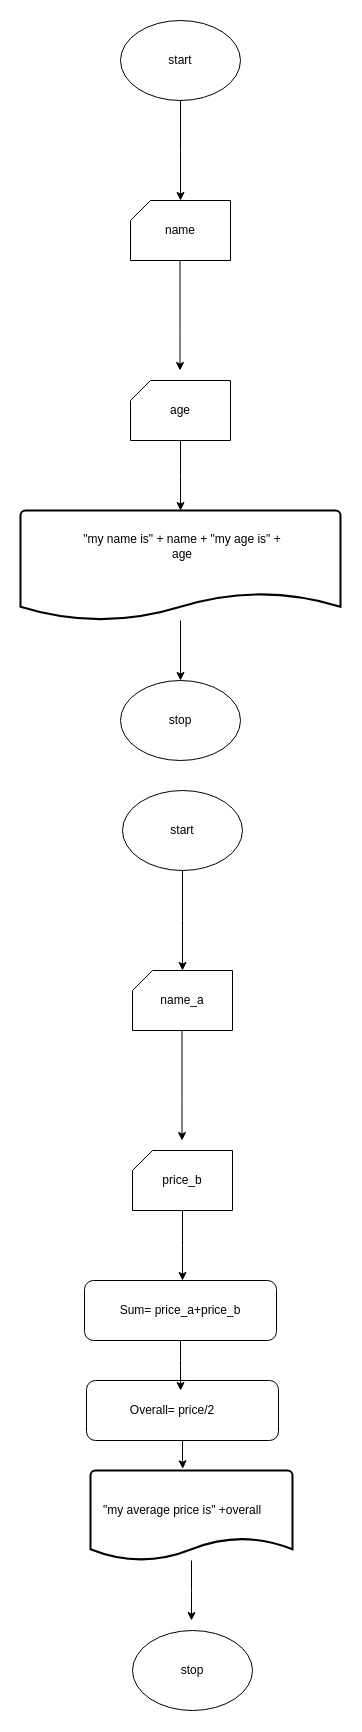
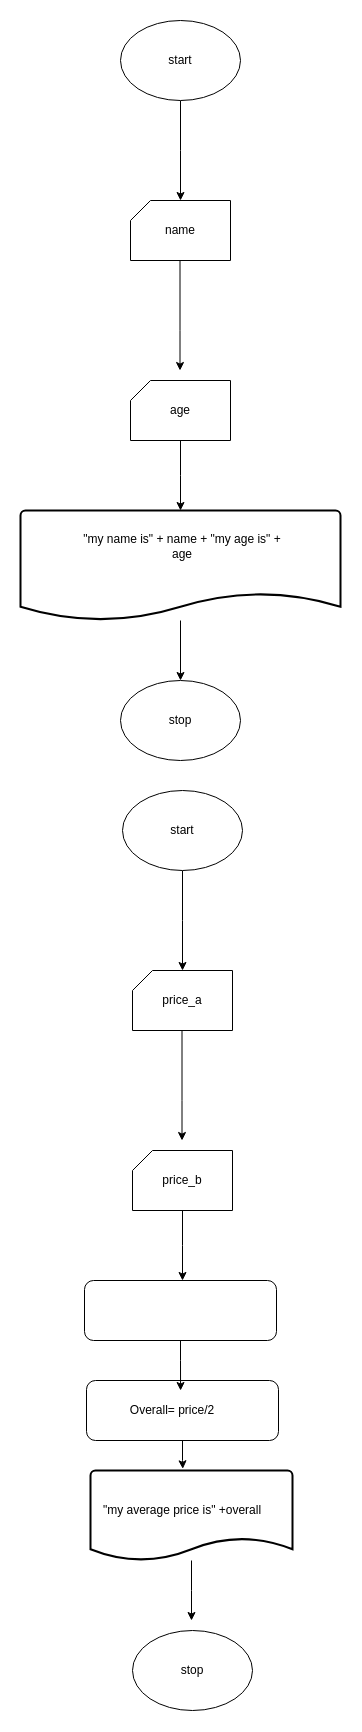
  <mxCell id="0" />
  <mxCell id="1" parent="0" />
  <mxCell id="2" style="edgeStyle=orthogonalEdgeStyle;rounded=0;orthogonalLoop=1;jettySize=auto;html=1;" parent="1" source="3" edge="1"><mxGeometry relative="1" as="geometry"><mxPoint x="180" y="200" as="targetPoint" /></mxGeometry></mxCell>
  <mxCell id="3" value="" style="ellipse;whiteSpace=wrap;html=1;" parent="1" vertex="1"><mxGeometry x="120" y="20" width="120" height="80" as="geometry" /></mxCell>
  <mxCell id="4" style="edgeStyle=orthogonalEdgeStyle;rounded=0;orthogonalLoop=1;jettySize=auto;html=1;entryX=0.5;entryY=0;entryDx=0;entryDy=0;entryPerimeter=0;" parent="1" edge="1"><mxGeometry relative="1" as="geometry"><mxPoint x="179.5" y="370" as="targetPoint" /><mxPoint x="179.5" y="250" as="sourcePoint" /><Array as="points"><mxPoint x="180" y="330" /><mxPoint x="180" y="330" /></Array></mxGeometry></mxCell>
  <mxCell id="5" value="" style="verticalLabelPosition=bottom;verticalAlign=top;html=1;shape=card;whiteSpace=wrap;size=20;arcSize=12;" parent="1" vertex="1"><mxGeometry x="130" y="200" width="100" height="60" as="geometry" /></mxCell>
  <mxCell id="6" value="name" style="text;html=1;align=center;verticalAlign=middle;whiteSpace=wrap;rounded=0;" parent="1" vertex="1"><mxGeometry x="150" y="215" width="60" height="30" as="geometry" /></mxCell>
  <mxCell id="7" style="edgeStyle=orthogonalEdgeStyle;rounded=0;orthogonalLoop=1;jettySize=auto;html=1;" parent="1" source="8" edge="1"><mxGeometry relative="1" as="geometry"><mxPoint x="180" y="510" as="targetPoint" /></mxGeometry></mxCell>
  <mxCell id="8" value="" style="verticalLabelPosition=bottom;verticalAlign=top;html=1;shape=card;whiteSpace=wrap;size=20;arcSize=12;" parent="1" vertex="1"><mxGeometry x="130" y="380" width="100" height="60" as="geometry" /></mxCell>
  <mxCell id="9" value="age" style="text;html=1;align=center;verticalAlign=middle;whiteSpace=wrap;rounded=0;" parent="1" vertex="1"><mxGeometry x="150" y="395" width="60" height="30" as="geometry" /></mxCell>
  <mxCell id="10" value="start" style="text;html=1;align=center;verticalAlign=middle;whiteSpace=wrap;rounded=0;" parent="1" vertex="1"><mxGeometry x="150" y="45" width="60" height="30" as="geometry" /></mxCell>
  <mxCell id="11" style="edgeStyle=orthogonalEdgeStyle;rounded=0;orthogonalLoop=1;jettySize=auto;html=1;" parent="1" source="12" target="14" edge="1"><mxGeometry relative="1" as="geometry" /></mxCell>
  <mxCell id="12" value="" style="strokeWidth=2;html=1;shape=mxgraph.flowchart.document2;whiteSpace=wrap;size=0.25;" parent="1" vertex="1"><mxGeometry x="20" y="510" width="320" height="110" as="geometry" /></mxCell>
  <mxCell id="13" value="&quot;my name is&quot; + name + &quot;my age is&quot; + age" style="text;html=1;align=center;verticalAlign=middle;whiteSpace=wrap;rounded=0;" parent="1" vertex="1"><mxGeometry x="72" y="531" width="220" height="30" as="geometry" /></mxCell>
  <mxCell id="14" value="" style="ellipse;whiteSpace=wrap;html=1;" parent="1" vertex="1"><mxGeometry x="120" y="680" width="120" height="80" as="geometry" /></mxCell>
  <mxCell id="15" value="stop" style="text;html=1;align=center;verticalAlign=middle;whiteSpace=wrap;rounded=0;" parent="1" vertex="1"><mxGeometry x="150" y="705" width="60" height="30" as="geometry" /></mxCell>
  <mxCell id="16" style="edgeStyle=orthogonalEdgeStyle;rounded=0;orthogonalLoop=1;jettySize=auto;html=1;" parent="1" source="17" edge="1"><mxGeometry relative="1" as="geometry"><mxPoint x="182" y="970" as="targetPoint" /></mxGeometry></mxCell>
  <mxCell id="17" value="" style="ellipse;whiteSpace=wrap;html=1;" parent="1" vertex="1"><mxGeometry x="122" y="790" width="120" height="80" as="geometry" /></mxCell>
  <mxCell id="18" style="edgeStyle=orthogonalEdgeStyle;rounded=0;orthogonalLoop=1;jettySize=auto;html=1;entryX=0.5;entryY=0;entryDx=0;entryDy=0;entryPerimeter=0;" parent="1" edge="1"><mxGeometry relative="1" as="geometry"><mxPoint x="181.5" y="1140" as="targetPoint" /><mxPoint x="181.5" y="1020" as="sourcePoint" /><Array as="points"><mxPoint x="182" y="1100" /><mxPoint x="182" y="1100" /></Array></mxGeometry></mxCell>
  <mxCell id="19" value="" style="verticalLabelPosition=bottom;verticalAlign=top;html=1;shape=card;whiteSpace=wrap;size=20;arcSize=12;" parent="1" vertex="1"><mxGeometry x="132" y="970" width="100" height="60" as="geometry" /></mxCell>
- <mxCell id="20" value="name_a" style="text;html=1;align=center;verticalAlign=middle;whiteSpace=wrap;rounded=0;" parent="1" vertex="1"><mxGeometry x="152" y="985" width="60" height="30" as="geometry" /></mxCell>
+ <mxCell id="20" value="price_a" style="text;html=1;align=center;verticalAlign=middle;whiteSpace=wrap;rounded=0;" parent="1" vertex="1"><mxGeometry x="152" y="985" width="60" height="30" as="geometry" /></mxCell>
  <mxCell id="21" style="edgeStyle=orthogonalEdgeStyle;rounded=0;orthogonalLoop=1;jettySize=auto;html=1;" parent="1" source="22" edge="1"><mxGeometry relative="1" as="geometry"><mxPoint x="182" y="1280" as="targetPoint" /></mxGeometry></mxCell>
  <mxCell id="22" value="" style="verticalLabelPosition=bottom;verticalAlign=top;html=1;shape=card;whiteSpace=wrap;size=20;arcSize=12;" parent="1" vertex="1"><mxGeometry x="132" y="1150" width="100" height="60" as="geometry" /></mxCell>
  <mxCell id="23" value="price_b" style="text;html=1;align=center;verticalAlign=middle;whiteSpace=wrap;rounded=0;" parent="1" vertex="1"><mxGeometry x="152" y="1165" width="60" height="30" as="geometry" /></mxCell>
  <mxCell id="24" value="start" style="text;html=1;align=center;verticalAlign=middle;whiteSpace=wrap;rounded=0;" parent="1" vertex="1"><mxGeometry x="157" y="815" width="50" height="30" as="geometry" /></mxCell>
  <mxCell id="25" value="" style="ellipse;whiteSpace=wrap;html=1;" parent="1" vertex="1"><mxGeometry x="132" y="1630" width="120" height="80" as="geometry" /></mxCell>
  <mxCell id="26" value="stop" style="text;html=1;align=center;verticalAlign=middle;whiteSpace=wrap;rounded=0;" parent="1" vertex="1"><mxGeometry x="162" y="1655" width="60" height="30" as="geometry" /></mxCell>
  <mxCell id="27" value="" style="rounded=1;whiteSpace=wrap;html=1;" parent="1" vertex="1"><mxGeometry x="84" y="1280" width="192" height="60" as="geometry" /></mxCell>
- <mxCell id="28" value="Sum= price_a+price_b" style="text;html=1;align=center;verticalAlign=middle;whiteSpace=wrap;rounded=0;" parent="1" vertex="1"><mxGeometry x="115" y="1295" width="130" height="30" as="geometry" /></mxCell>
  <mxCell id="29" value="" style="rounded=1;whiteSpace=wrap;html=1;" parent="1" vertex="1"><mxGeometry x="86" y="1380" width="192" height="60" as="geometry" /></mxCell>
  <mxCell id="30" value="Overall= price/2" style="text;html=1;align=center;verticalAlign=middle;whiteSpace=wrap;rounded=0;" parent="1" vertex="1"><mxGeometry x="107" y="1395" width="130" height="30" as="geometry" /></mxCell>
  <mxCell id="31" style="edgeStyle=orthogonalEdgeStyle;rounded=0;orthogonalLoop=1;jettySize=auto;html=1;" parent="1" source="32" edge="1"><mxGeometry relative="1" as="geometry"><mxPoint x="191" y="1620" as="targetPoint" /></mxGeometry></mxCell>
  <mxCell id="32" value="" style="strokeWidth=2;html=1;shape=mxgraph.flowchart.document2;whiteSpace=wrap;size=0.25;" parent="1" vertex="1"><mxGeometry x="90" y="1470" width="202" height="90" as="geometry" /></mxCell>
  <mxCell id="33" value="&quot;my average price is&quot; +overall" style="text;html=1;align=center;verticalAlign=middle;whiteSpace=wrap;rounded=0;" parent="1" vertex="1"><mxGeometry x="51" y="1482.5" width="262" height="55" as="geometry" /></mxCell>
  <mxCell id="34" style="edgeStyle=orthogonalEdgeStyle;rounded=0;orthogonalLoop=1;jettySize=auto;html=1;entryX=0.457;entryY=-0.019;entryDx=0;entryDy=0;entryPerimeter=0;" parent="1" source="29" target="32" edge="1"><mxGeometry relative="1" as="geometry" /></mxCell>
  <mxCell id="35" style="edgeStyle=orthogonalEdgeStyle;rounded=0;orthogonalLoop=1;jettySize=auto;html=1;entryX=0.49;entryY=0.167;entryDx=0;entryDy=0;entryPerimeter=0;" parent="1" source="27" target="29" edge="1"><mxGeometry relative="1" as="geometry" /></mxCell>
